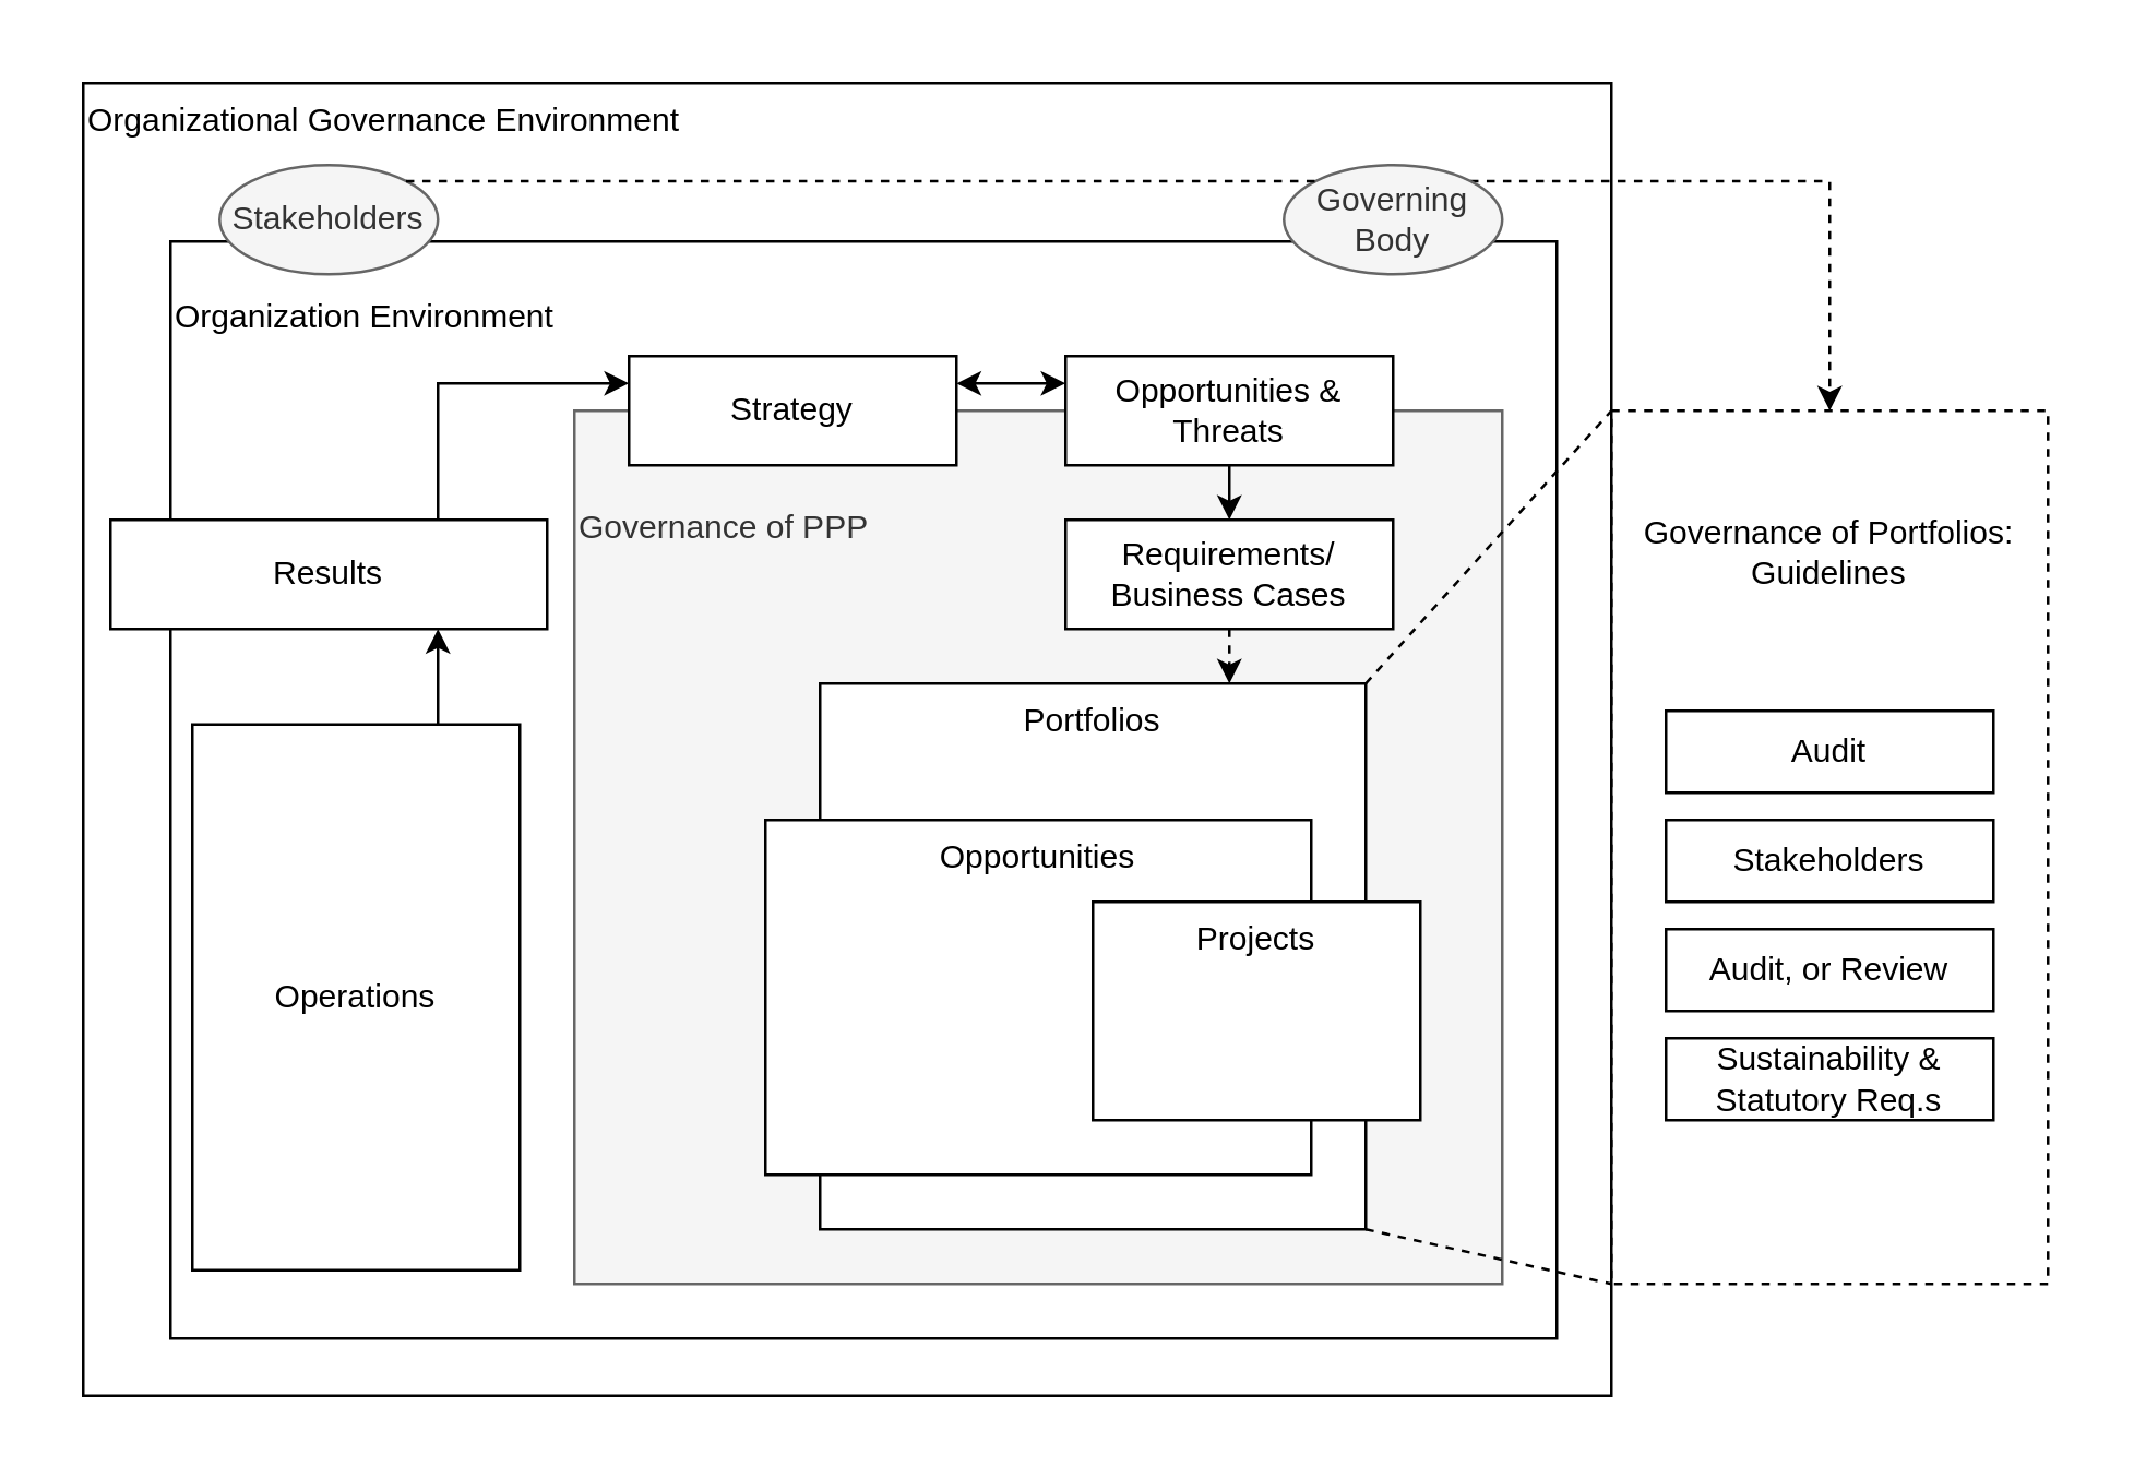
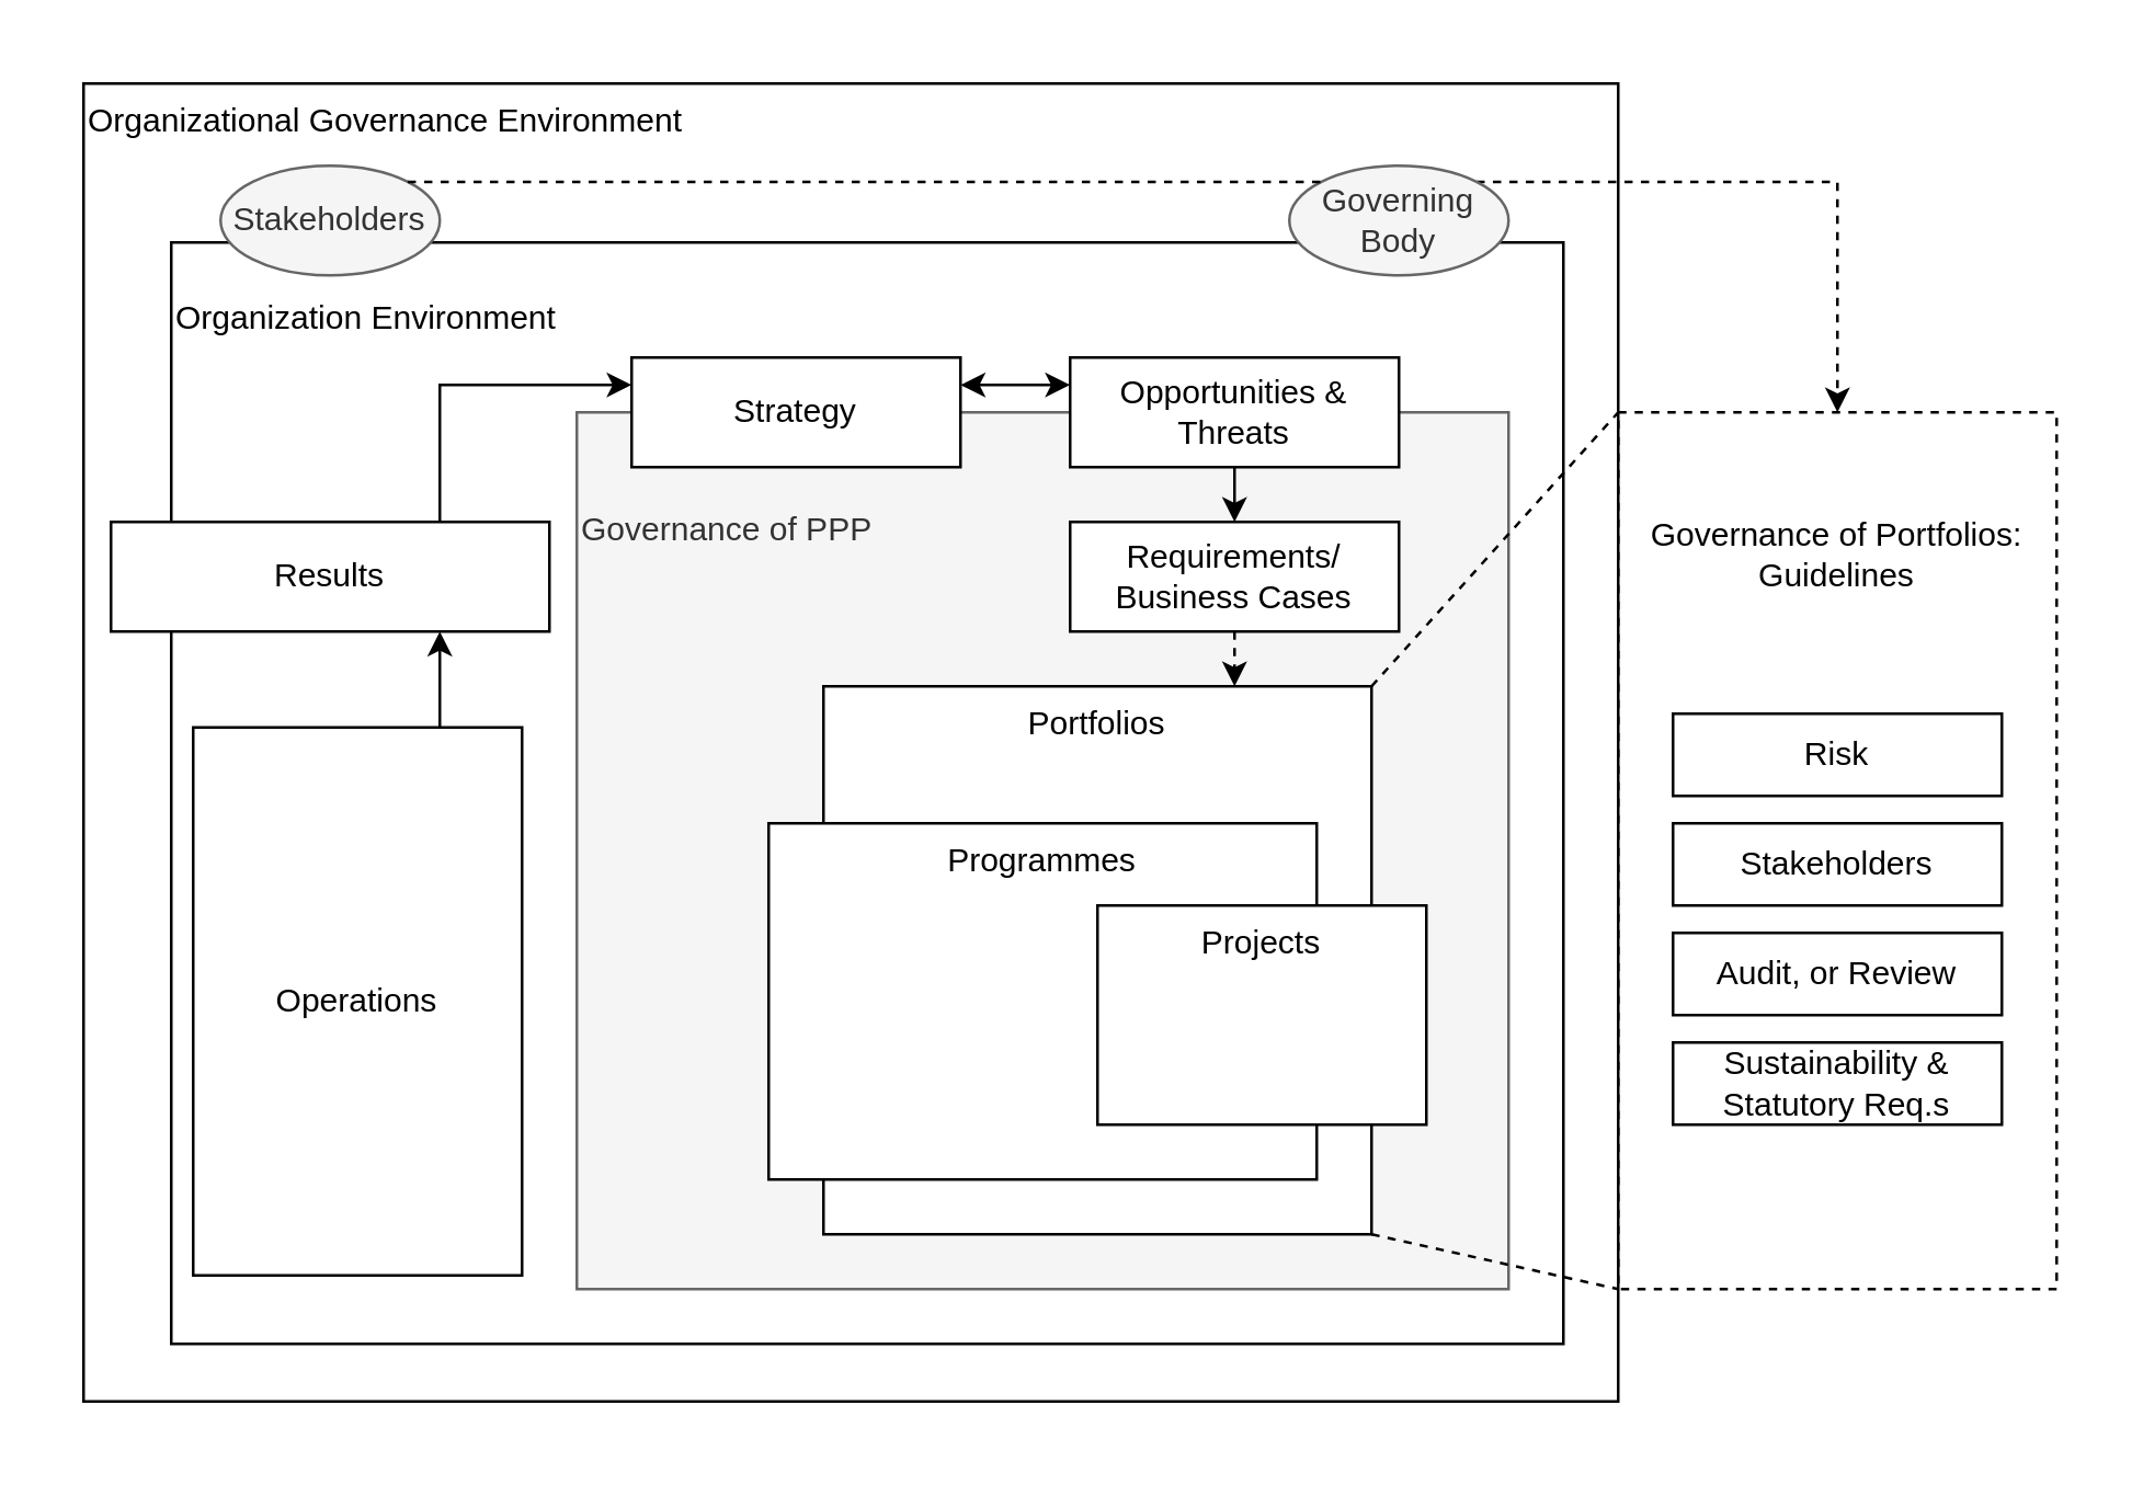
  <mxCell id="0" />
  <mxCell id="1" parent="0" />
  <mxCell id="2" value="" style="rounded=0;whiteSpace=wrap;html=1;dashed=1;fillColor=default;strokeColor=none;" parent="1" vertex="1"><mxGeometry x="20" y="20" width="740" height="500" as="geometry" /></mxCell>
  <mxCell id="3" value="Organizational Governance Environment" style="rounded=0;whiteSpace=wrap;html=1;verticalAlign=top;align=left;" parent="1" vertex="1"><mxGeometry x="30" y="30" width="560" height="481" as="geometry" /></mxCell>
  <mxCell id="4" value="&lt;br&gt;Organization Environment" style="rounded=0;whiteSpace=wrap;html=1;verticalAlign=top;align=left;" parent="1" vertex="1"><mxGeometry x="62" y="88" width="508" height="402" as="geometry" /></mxCell>
  <mxCell id="5" value="&lt;br&gt;&lt;br&gt;Governance of PPP" style="rounded=0;whiteSpace=wrap;html=1;verticalAlign=top;align=left;fillColor=#f5f5f5;fontColor=#333333;strokeColor=#666666;" parent="1" vertex="1"><mxGeometry x="210" y="150" width="340" height="320" as="geometry" /></mxCell>
  <mxCell id="6" value="Portfolios" style="rounded=0;whiteSpace=wrap;html=1;verticalAlign=top;align=center;" parent="1" vertex="1"><mxGeometry x="300" y="250" width="200" height="200" as="geometry" /></mxCell>
- <mxCell id="7" value="Opportunities" style="rounded=0;whiteSpace=wrap;html=1;verticalAlign=top;align=center;" parent="1" vertex="1"><mxGeometry x="280" y="300" width="200" height="130" as="geometry" /></mxCell>
+ <mxCell id="7" value="Programmes" style="rounded=0;whiteSpace=wrap;html=1;verticalAlign=top;align=center;" parent="1" vertex="1"><mxGeometry x="280" y="300" width="200" height="130" as="geometry" /></mxCell>
  <mxCell id="8" value="Projects" style="rounded=0;whiteSpace=wrap;html=1;verticalAlign=top;" parent="1" vertex="1"><mxGeometry x="400" y="330" width="120" height="80" as="geometry" /></mxCell>
  <mxCell id="9" style="edgeStyle=orthogonalEdgeStyle;rounded=0;orthogonalLoop=1;jettySize=auto;html=1;exitX=0.5;exitY=1;exitDx=0;exitDy=0;entryX=0.75;entryY=0;entryDx=0;entryDy=0;startArrow=none;startFill=0;dashed=1;" parent="1" source="10" target="6" edge="1"><mxGeometry relative="1" as="geometry" /></mxCell>
  <mxCell id="10" value="Requirements/ Business Cases" style="rounded=0;whiteSpace=wrap;html=1;verticalAlign=middle;" parent="1" vertex="1"><mxGeometry x="390" y="190" width="120" height="40" as="geometry" /></mxCell>
  <mxCell id="11" style="edgeStyle=orthogonalEdgeStyle;rounded=0;orthogonalLoop=1;jettySize=auto;html=1;exitX=0.5;exitY=1;exitDx=0;exitDy=0;entryX=0.5;entryY=0;entryDx=0;entryDy=0;startArrow=none;startFill=0;" parent="1" source="12" target="10" edge="1"><mxGeometry relative="1" as="geometry" /></mxCell>
  <mxCell id="12" value="Opportunities &amp;amp; Threats" style="rounded=0;whiteSpace=wrap;html=1;verticalAlign=middle;" parent="1" vertex="1"><mxGeometry x="390" y="130" width="120" height="40" as="geometry" /></mxCell>
  <mxCell id="13" style="edgeStyle=orthogonalEdgeStyle;rounded=0;orthogonalLoop=1;jettySize=auto;html=1;exitX=1;exitY=0.25;exitDx=0;exitDy=0;entryX=0;entryY=0.25;entryDx=0;entryDy=0;startArrow=classic;startFill=1;" parent="1" source="14" target="12" edge="1"><mxGeometry relative="1" as="geometry" /></mxCell>
  <mxCell id="14" value="Strategy" style="rounded=0;whiteSpace=wrap;html=1;verticalAlign=middle;" parent="1" vertex="1"><mxGeometry x="230" y="130" width="120" height="40" as="geometry" /></mxCell>
  <mxCell id="15" style="edgeStyle=orthogonalEdgeStyle;rounded=0;orthogonalLoop=1;jettySize=auto;html=1;exitX=0.75;exitY=0;exitDx=0;exitDy=0;entryX=0.75;entryY=1;entryDx=0;entryDy=0;" parent="1" source="16" target="18" edge="1"><mxGeometry relative="1" as="geometry" /></mxCell>
  <mxCell id="16" value="Operations" style="rounded=0;whiteSpace=wrap;html=1;verticalAlign=middle;" parent="1" vertex="1"><mxGeometry x="70" y="265" width="120" height="200" as="geometry" /></mxCell>
  <mxCell id="17" style="edgeStyle=orthogonalEdgeStyle;rounded=0;orthogonalLoop=1;jettySize=auto;html=1;exitX=0.75;exitY=0;exitDx=0;exitDy=0;entryX=0;entryY=0.25;entryDx=0;entryDy=0;" parent="1" source="18" target="14" edge="1"><mxGeometry relative="1" as="geometry" /></mxCell>
  <mxCell id="18" value="Results" style="rounded=0;whiteSpace=wrap;html=1;verticalAlign=middle;" parent="1" vertex="1"><mxGeometry x="40" y="190" width="160" height="40" as="geometry" /></mxCell>
  <mxCell id="19" style="edgeStyle=orthogonalEdgeStyle;rounded=0;orthogonalLoop=1;jettySize=auto;html=1;exitX=1;exitY=0;exitDx=0;exitDy=0;entryX=0.5;entryY=0;entryDx=0;entryDy=0;startArrow=none;startFill=0;dashed=1;" parent="1" source="20" target="22" edge="1"><mxGeometry relative="1" as="geometry" /></mxCell>
  <mxCell id="20" value="Governing Body" style="ellipse;whiteSpace=wrap;html=1;fillColor=#f5f5f5;fontColor=#333333;strokeColor=#666666;" parent="1" vertex="1"><mxGeometry x="470" y="60" width="80" height="40" as="geometry" /></mxCell>
  <mxCell id="21" value="Stakeholders" style="ellipse;whiteSpace=wrap;html=1;fillColor=#f5f5f5;fontColor=#333333;strokeColor=#666666;" parent="1" vertex="1"><mxGeometry x="80" y="60" width="80" height="40" as="geometry" /></mxCell>
  <mxCell id="22" value="Governance of Portfolios:&lt;br&gt;Guidelines&lt;br&gt;&lt;br&gt;&lt;br&gt;&lt;br&gt;&lt;br&gt;&lt;br&gt;&lt;br&gt;&lt;br&gt;&lt;br&gt;&lt;br&gt;&lt;br&gt;&lt;br&gt;&lt;br&gt;&lt;br&gt;&lt;br&gt;&lt;br&gt;" style="rounded=0;whiteSpace=wrap;html=1;dashed=1;fillColor=none;" parent="1" vertex="1"><mxGeometry x="590" y="150" width="160" height="320" as="geometry" /></mxCell>
- <mxCell id="23" value="Audit" style="rounded=0;whiteSpace=wrap;html=1;verticalAlign=middle;" parent="1" vertex="1"><mxGeometry x="610" y="260" width="120" height="30" as="geometry" /></mxCell>
+ <mxCell id="23" value="Risk" style="rounded=0;whiteSpace=wrap;html=1;verticalAlign=middle;" parent="1" vertex="1"><mxGeometry x="610" y="260" width="120" height="30" as="geometry" /></mxCell>
  <mxCell id="24" value="Stakeholders" style="rounded=0;whiteSpace=wrap;html=1;verticalAlign=middle;" parent="1" vertex="1"><mxGeometry x="610" y="300" width="120" height="30" as="geometry" /></mxCell>
  <mxCell id="25" value="Audit, or Review" style="rounded=0;whiteSpace=wrap;html=1;verticalAlign=middle;" parent="1" vertex="1"><mxGeometry x="610" y="340" width="120" height="30" as="geometry" /></mxCell>
  <mxCell id="26" value="Sustainability &amp;amp; Statutory Req.s" style="rounded=0;whiteSpace=wrap;html=1;verticalAlign=middle;" parent="1" vertex="1"><mxGeometry x="610" y="380" width="120" height="30" as="geometry" /></mxCell>
  <mxCell id="27" value="" style="endArrow=none;dashed=1;html=1;rounded=0;exitX=1;exitY=0;exitDx=0;exitDy=0;entryX=0;entryY=0;entryDx=0;entryDy=0;" parent="1" source="21" target="20" edge="1"><mxGeometry width="50" height="50" relative="1" as="geometry"><mxPoint x="370" y="360" as="sourcePoint" /><mxPoint x="420" y="310" as="targetPoint" /></mxGeometry></mxCell>
  <mxCell id="28" value="" style="endArrow=none;dashed=1;html=1;rounded=0;exitX=1;exitY=0;exitDx=0;exitDy=0;entryX=0;entryY=0;entryDx=0;entryDy=0;" parent="1" source="6" target="22" edge="1"><mxGeometry width="50" height="50" relative="1" as="geometry"><mxPoint x="158.284" y="75.858" as="sourcePoint" /><mxPoint x="491.716" y="75.858" as="targetPoint" /></mxGeometry></mxCell>
  <mxCell id="29" value="" style="endArrow=none;dashed=1;html=1;rounded=0;exitX=1;exitY=1;exitDx=0;exitDy=0;entryX=0;entryY=1;entryDx=0;entryDy=0;" parent="1" source="6" target="22" edge="1"><mxGeometry width="50" height="50" relative="1" as="geometry"><mxPoint x="560" y="160" as="sourcePoint" /><mxPoint x="600" y="160" as="targetPoint" /></mxGeometry></mxCell>
